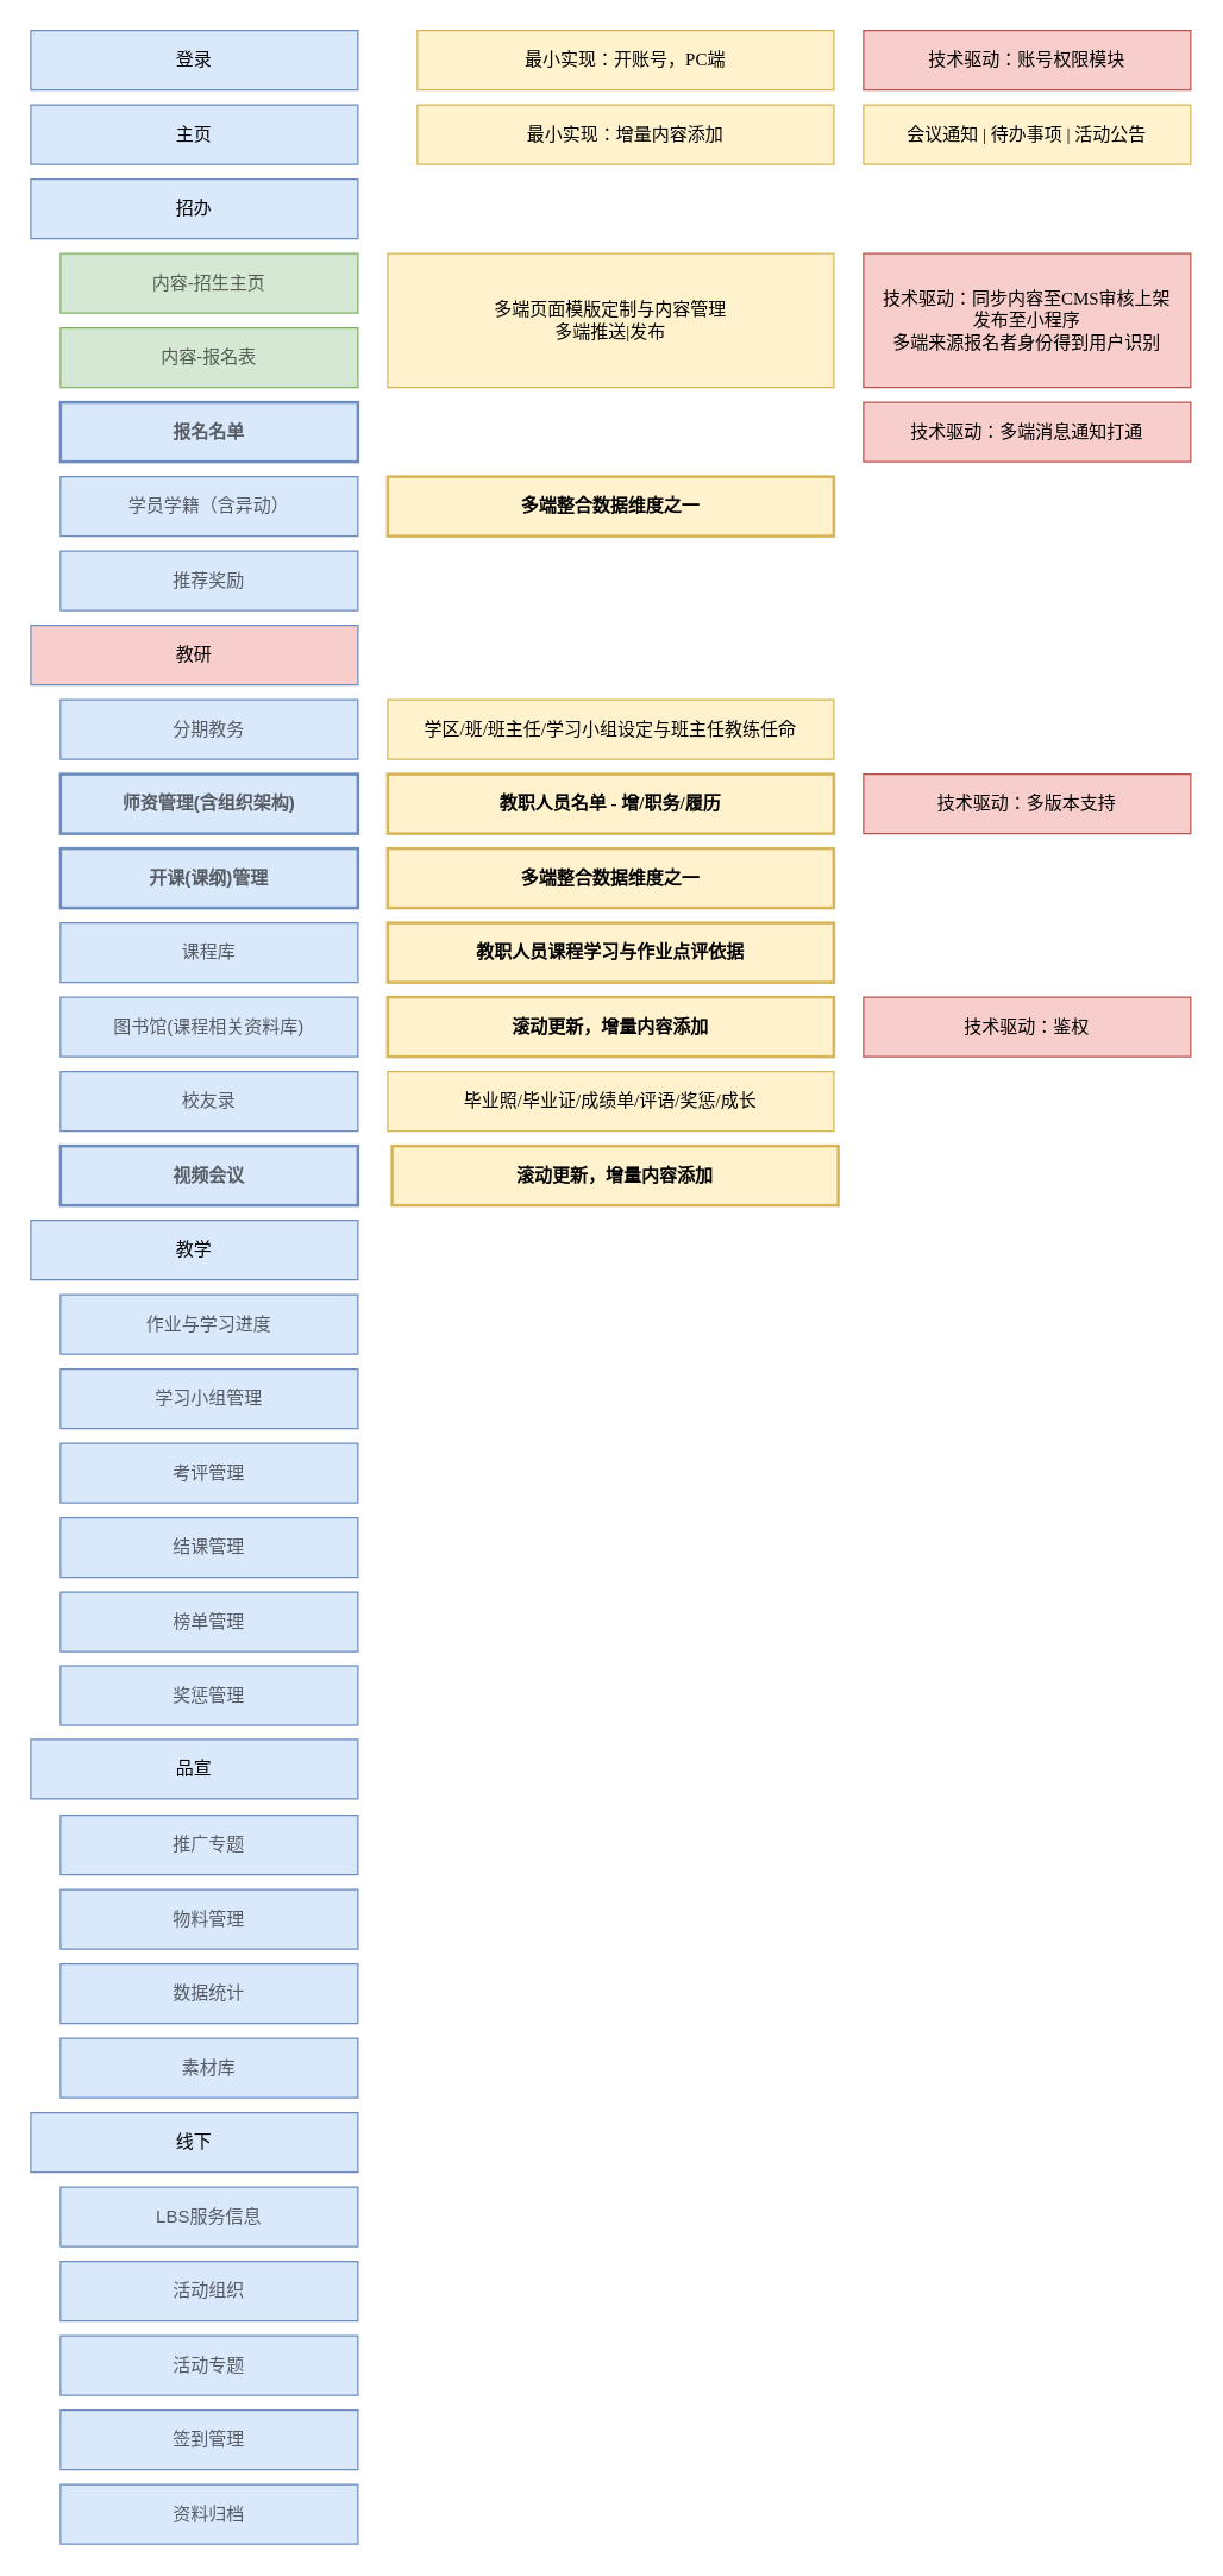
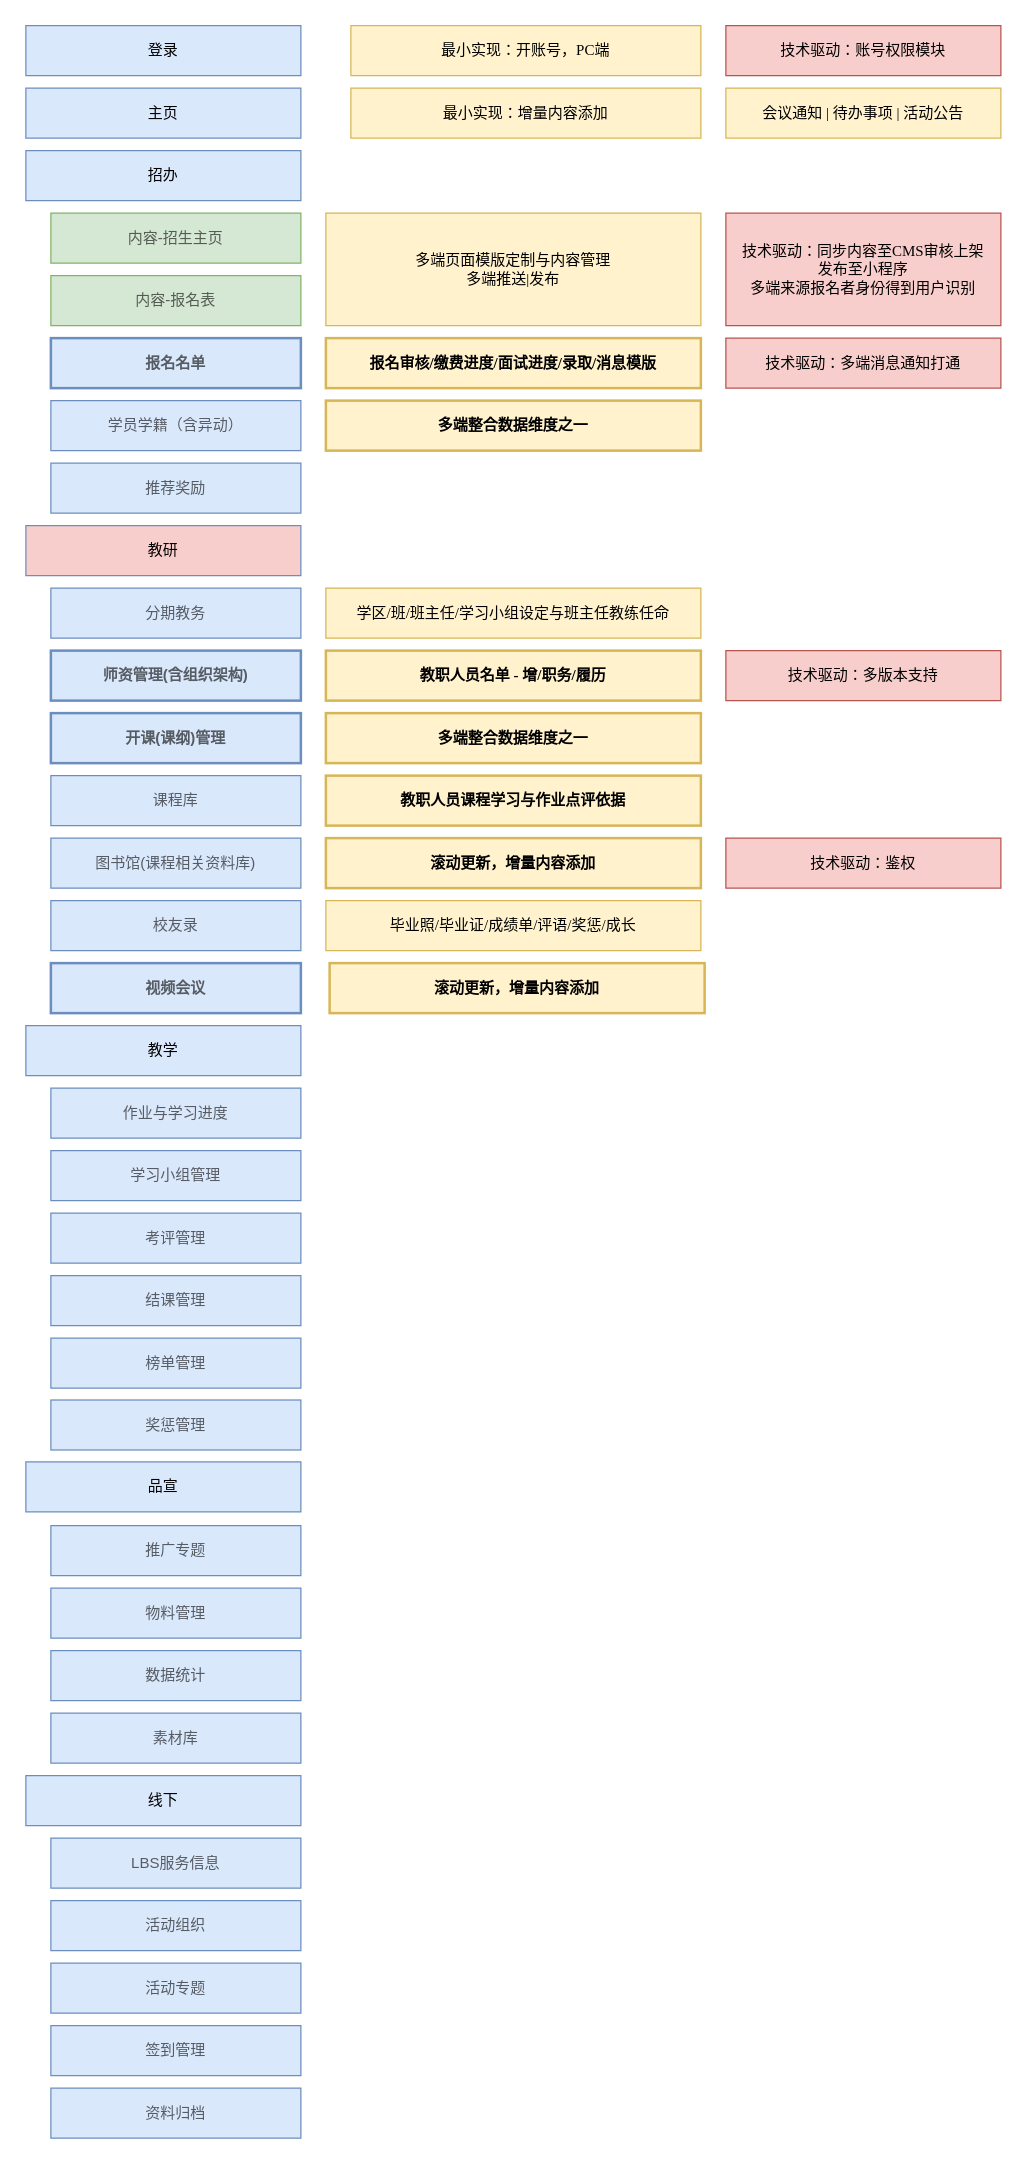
  <mxCell id="0" />
  <mxCell id="1" parent="0" />
  <mxCell id="2" value="&lt;div&gt;多端页面模版定制与内容管理&lt;/div&gt;&lt;div&gt;多端推送|发布&lt;/div&gt;" style="rounded=0;whiteSpace=wrap;html=1;fontFamily=Garamond;fillColor=#fff2cc;strokeColor=#d6b656;" vertex="1" parent="1"><mxGeometry x="260" y="170" width="300" height="90" as="geometry" /></mxCell>
  <mxCell id="3" value="招办" style="rounded=0;whiteSpace=wrap;html=1;fillColor=#dae8fc;strokeColor=#6c8ebf;" parent="1" vertex="1"><mxGeometry x="20" y="120" width="220" height="40" as="geometry" /></mxCell>
  <mxCell id="4" value="教研" style="rounded=0;whiteSpace=wrap;html=1;fillColor=#f8cecc;strokeColor=#6c8ebf;" parent="1" vertex="1"><mxGeometry x="20" y="420" width="220" height="40" as="geometry" /></mxCell>
  <mxCell id="5" value="品宣" style="rounded=0;whiteSpace=wrap;html=1;fillColor=#dae8fc;strokeColor=#6c8ebf;" parent="1" vertex="1"><mxGeometry x="20" y="1169" width="220" height="40" as="geometry" /></mxCell>
  <mxCell id="6" value="线下" style="rounded=0;whiteSpace=wrap;html=1;fillColor=#dae8fc;strokeColor=#6c8ebf;" parent="1" vertex="1"><mxGeometry x="20" y="1420" width="220" height="40" as="geometry" /></mxCell>
  <mxCell id="7" value="内容-招生主页" style="text;html=1;strokeColor=#82b366;fillColor=#d5e8d4;align=center;verticalAlign=middle;whiteSpace=wrap;rounded=0;textOpacity=60;" parent="1" vertex="1"><mxGeometry x="40" y="170" width="200" height="40" as="geometry" /></mxCell>
  <mxCell id="8" value="内容-报名表" style="text;html=1;strokeColor=#82b366;fillColor=#d5e8d4;align=center;verticalAlign=middle;whiteSpace=wrap;rounded=0;textOpacity=60;" parent="1" vertex="1"><mxGeometry x="40" y="220" width="200" height="40" as="geometry" /></mxCell>
  <mxCell id="9" value="学员学籍（含异动）" style="text;html=1;strokeColor=#6c8ebf;fillColor=#dae8fc;align=center;verticalAlign=middle;whiteSpace=wrap;rounded=0;textOpacity=60;" parent="1" vertex="1"><mxGeometry x="40" y="320" width="200" height="40" as="geometry" /></mxCell>
  <mxCell id="10" value="分期教务" style="text;html=1;strokeColor=#6c8ebf;fillColor=#dae8fc;align=center;verticalAlign=middle;whiteSpace=wrap;rounded=0;textOpacity=60;" vertex="1" parent="1"><mxGeometry x="40" y="470" width="200" height="40" as="geometry" /></mxCell>
  <mxCell id="11" value="师资管理(含组织架构)" style="text;html=1;strokeColor=#6c8ebf;fillColor=#dae8fc;align=center;verticalAlign=middle;whiteSpace=wrap;rounded=0;fontStyle=1;strokeWidth=2;textOpacity=60;" vertex="1" parent="1"><mxGeometry x="40" y="520" width="200" height="40" as="geometry" /></mxCell>
  <mxCell id="12" value="课程库" style="text;html=1;strokeColor=#6c8ebf;fillColor=#dae8fc;align=center;verticalAlign=middle;whiteSpace=wrap;rounded=0;textOpacity=60;" vertex="1" parent="1"><mxGeometry x="40" y="620" width="200" height="40" as="geometry" /></mxCell>
  <mxCell id="13" value="开课(课纲)管理" style="text;html=1;strokeColor=#6c8ebf;fillColor=#dae8fc;align=center;verticalAlign=middle;whiteSpace=wrap;rounded=0;strokeWidth=2;fontStyle=1;textOpacity=60;" vertex="1" parent="1"><mxGeometry x="40" y="570" width="200" height="40" as="geometry" /></mxCell>
  <mxCell id="14" value="报名名单" style="text;html=1;strokeColor=#6c8ebf;fillColor=#dae8fc;align=center;verticalAlign=middle;whiteSpace=wrap;rounded=0;strokeWidth=2;fontStyle=1;textOpacity=60;" vertex="1" parent="1"><mxGeometry x="40" y="270" width="200" height="40" as="geometry" /></mxCell>
+ <mxCell id="15" value="报名审核/缴费进度/面试进度/录取/消息模版&lt;div style=&quot;text-align: left&quot;&gt;&lt;/div&gt;" style="rounded=0;whiteSpace=wrap;html=1;fontFamily=Garamond;fillColor=#fff2cc;strokeColor=#d6b656;strokeWidth=2;fontStyle=1" vertex="1" parent="1"><mxGeometry x="260" y="270" width="300" height="40" as="geometry" /></mxCell>
  <mxCell id="16" value="技术驱动：多端消息通知打通&lt;div style=&quot;text-align: left&quot;&gt;&lt;/div&gt;" style="rounded=0;whiteSpace=wrap;html=1;fontFamily=Garamond;fillColor=#f8cecc;strokeColor=#b85450;" vertex="1" parent="1"><mxGeometry x="580" y="270" width="220" height="40" as="geometry" /></mxCell>
  <mxCell id="17" value="登录" style="rounded=0;whiteSpace=wrap;html=1;fillColor=#dae8fc;strokeColor=#6c8ebf;" vertex="1" parent="1"><mxGeometry x="20" y="20" width="220" height="40" as="geometry" /></mxCell>
  <mxCell id="18" value="最小实现：开账号，PC端&lt;div style=&quot;text-align: left&quot;&gt;&lt;/div&gt;" style="rounded=0;whiteSpace=wrap;html=1;fontFamily=Garamond;fillColor=#fff2cc;strokeColor=#d6b656;" vertex="1" parent="1"><mxGeometry x="280" y="20" width="280" height="40" as="geometry" /></mxCell>
  <mxCell id="19" value="技术驱动：账号权限模块&lt;div style=&quot;text-align: left&quot;&gt;&lt;/div&gt;" style="rounded=0;whiteSpace=wrap;html=1;fontFamily=Garamond;fillColor=#f8cecc;strokeColor=#b85450;" vertex="1" parent="1"><mxGeometry x="580" y="20" width="220" height="40" as="geometry" /></mxCell>
  <mxCell id="20" value="技术驱动：同步内容至CMS审核上架&lt;br&gt;发布至小程序&lt;br&gt;多端来源报名者身份得到用户识别&lt;br&gt;&lt;div style=&quot;text-align: left&quot;&gt;&lt;/div&gt;" style="rounded=0;whiteSpace=wrap;html=1;fontFamily=Garamond;fillColor=#f8cecc;strokeColor=#b85450;" vertex="1" parent="1"><mxGeometry x="580" y="170" width="220" height="90" as="geometry" /></mxCell>
  <mxCell id="21" value="学区/班/班主任/学习小组设定与班主任教练任命&lt;div style=&quot;text-align: left&quot;&gt;&lt;/div&gt;" style="rounded=0;whiteSpace=wrap;html=1;fontFamily=Garamond;fillColor=#fff2cc;strokeColor=#d6b656;" vertex="1" parent="1"><mxGeometry x="260" y="470" width="300" height="40" as="geometry" /></mxCell>
  <mxCell id="22" value="教职人员名单 - 增/职务/履历&lt;div style=&quot;text-align: left&quot;&gt;&lt;/div&gt;" style="rounded=0;whiteSpace=wrap;html=1;fontFamily=Garamond;fillColor=#fff2cc;strokeColor=#d6b656;strokeWidth=2;fontStyle=1" vertex="1" parent="1"><mxGeometry x="260" y="520" width="300" height="40" as="geometry" /></mxCell>
  <mxCell id="23" value="主页" style="rounded=0;whiteSpace=wrap;html=1;fillColor=#dae8fc;strokeColor=#6c8ebf;" vertex="1" parent="1"><mxGeometry x="20" y="70" width="220" height="40" as="geometry" /></mxCell>
  <mxCell id="24" value="最小实现：增量内容添加&lt;div style=&quot;text-align: left&quot;&gt;&lt;/div&gt;" style="rounded=0;whiteSpace=wrap;html=1;fontFamily=Garamond;fillColor=#fff2cc;strokeColor=#d6b656;" vertex="1" parent="1"><mxGeometry x="280" y="70" width="280" height="40" as="geometry" /></mxCell>
  <mxCell id="25" value="会议通知 | 待办事项 | 活动公告&lt;div style=&quot;text-align: left&quot;&gt;&lt;/div&gt;" style="rounded=0;whiteSpace=wrap;html=1;fontFamily=Garamond;fillColor=#fff2cc;strokeColor=#d6b656;" vertex="1" parent="1"><mxGeometry x="580" y="70" width="220" height="40" as="geometry" /></mxCell>
  <mxCell id="26" value="技术驱动：多版本支持&lt;div style=&quot;text-align: left&quot;&gt;&lt;/div&gt;" style="rounded=0;whiteSpace=wrap;html=1;fontFamily=Garamond;fillColor=#f8cecc;strokeColor=#b85450;" vertex="1" parent="1"><mxGeometry x="580" y="520" width="220" height="40" as="geometry" /></mxCell>
  <mxCell id="27" value="图书馆(课程相关资料库)" style="text;html=1;strokeColor=#6c8ebf;fillColor=#dae8fc;align=center;verticalAlign=middle;whiteSpace=wrap;rounded=0;textOpacity=60;" vertex="1" parent="1"><mxGeometry x="40" y="670" width="200" height="40" as="geometry" /></mxCell>
  <mxCell id="28" value="多端整合数据维度之一&lt;div style=&quot;text-align: left&quot;&gt;&lt;/div&gt;" style="rounded=0;whiteSpace=wrap;html=1;fontFamily=Garamond;fillColor=#fff2cc;strokeColor=#d6b656;strokeWidth=2;fontStyle=1" vertex="1" parent="1"><mxGeometry x="260" y="570" width="300" height="40" as="geometry" /></mxCell>
  <mxCell id="29" value="多端整合数据维度之一&lt;div style=&quot;text-align: left&quot;&gt;&lt;/div&gt;" style="rounded=0;whiteSpace=wrap;html=1;fontFamily=Garamond;fillColor=#fff2cc;strokeColor=#d6b656;strokeWidth=2;fontStyle=1" vertex="1" parent="1"><mxGeometry x="260" y="320" width="300" height="40" as="geometry" /></mxCell>
  <mxCell id="30" value="教职人员课程学习与作业点评依据&lt;div style=&quot;text-align: left&quot;&gt;&lt;/div&gt;" style="rounded=0;whiteSpace=wrap;html=1;fontFamily=Garamond;fillColor=#fff2cc;strokeColor=#d6b656;strokeWidth=2;fontStyle=1" vertex="1" parent="1"><mxGeometry x="260" y="620" width="300" height="40" as="geometry" /></mxCell>
  <mxCell id="31" value="滚动更新，增量内容添加&lt;div style=&quot;text-align: left&quot;&gt;&lt;/div&gt;" style="rounded=0;whiteSpace=wrap;html=1;fontFamily=Garamond;fillColor=#fff2cc;strokeColor=#d6b656;strokeWidth=2;fontStyle=1" vertex="1" parent="1"><mxGeometry x="260" y="670" width="300" height="40" as="geometry" /></mxCell>
  <mxCell id="32" value="技术驱动：鉴权&lt;div style=&quot;text-align: left&quot;&gt;&lt;/div&gt;" style="rounded=0;whiteSpace=wrap;html=1;fontFamily=Garamond;fillColor=#f8cecc;strokeColor=#b85450;" vertex="1" parent="1"><mxGeometry x="580" y="670" width="220" height="40" as="geometry" /></mxCell>
  <mxCell id="33" value="校友录" style="text;html=1;strokeColor=#6c8ebf;fillColor=#dae8fc;align=center;verticalAlign=middle;whiteSpace=wrap;rounded=0;textOpacity=60;" vertex="1" parent="1"><mxGeometry x="40" y="720" width="200" height="40" as="geometry" /></mxCell>
  <mxCell id="34" value="推荐奖励" style="text;html=1;strokeColor=#6c8ebf;fillColor=#dae8fc;align=center;verticalAlign=middle;whiteSpace=wrap;rounded=0;textOpacity=60;" vertex="1" parent="1"><mxGeometry x="40" y="370" width="200" height="40" as="geometry" /></mxCell>
  <mxCell id="35" value="毕业照/毕业证/成绩单/评语/奖惩/成长&lt;div style=&quot;text-align: left&quot;&gt;&lt;/div&gt;" style="rounded=0;whiteSpace=wrap;html=1;fontFamily=Garamond;fillColor=#fff2cc;strokeColor=#d6b656;" vertex="1" parent="1"><mxGeometry x="260" y="720" width="300" height="40" as="geometry" /></mxCell>
  <mxCell id="36" value="教学" style="rounded=0;whiteSpace=wrap;html=1;fillColor=#dae8fc;strokeColor=#6c8ebf;" vertex="1" parent="1"><mxGeometry x="20" y="820" width="220" height="40" as="geometry" /></mxCell>
  <mxCell id="37" value="视频会议" style="text;html=1;strokeColor=#6c8ebf;fillColor=#dae8fc;align=center;verticalAlign=middle;whiteSpace=wrap;rounded=0;textOpacity=60;fontStyle=1;strokeWidth=2;" vertex="1" parent="1"><mxGeometry x="40" y="770" width="200" height="40" as="geometry" /></mxCell>
  <mxCell id="38" value="作业与学习进度" style="text;html=1;strokeColor=#6c8ebf;fillColor=#dae8fc;align=center;verticalAlign=middle;whiteSpace=wrap;rounded=0;textOpacity=60;" vertex="1" parent="1"><mxGeometry x="40" y="870" width="200" height="40" as="geometry" /></mxCell>
  <mxCell id="39" value="学习小组管理" style="text;html=1;strokeColor=#6c8ebf;fillColor=#dae8fc;align=center;verticalAlign=middle;whiteSpace=wrap;rounded=0;textOpacity=60;" vertex="1" parent="1"><mxGeometry x="40" y="920" width="200" height="40" as="geometry" /></mxCell>
  <mxCell id="40" value="考评管理" style="text;html=1;strokeColor=#6c8ebf;fillColor=#dae8fc;align=center;verticalAlign=middle;whiteSpace=wrap;rounded=0;textOpacity=60;" vertex="1" parent="1"><mxGeometry x="40" y="970" width="200" height="40" as="geometry" /></mxCell>
  <mxCell id="41" value="结课管理" style="text;html=1;strokeColor=#6c8ebf;fillColor=#dae8fc;align=center;verticalAlign=middle;whiteSpace=wrap;rounded=0;textOpacity=60;" vertex="1" parent="1"><mxGeometry x="40" y="1020" width="200" height="40" as="geometry" /></mxCell>
  <mxCell id="42" value="榜单管理" style="text;html=1;strokeColor=#6c8ebf;fillColor=#dae8fc;align=center;verticalAlign=middle;whiteSpace=wrap;rounded=0;textOpacity=60;" vertex="1" parent="1"><mxGeometry x="40" y="1070" width="200" height="40" as="geometry" /></mxCell>
  <mxCell id="43" value="奖惩管理" style="text;html=1;strokeColor=#6c8ebf;fillColor=#dae8fc;align=center;verticalAlign=middle;whiteSpace=wrap;rounded=0;textOpacity=60;" vertex="1" parent="1"><mxGeometry x="40" y="1119.5" width="200" height="40" as="geometry" /></mxCell>
  <mxCell id="44" value="推广专题" style="text;html=1;strokeColor=#6c8ebf;fillColor=#dae8fc;align=center;verticalAlign=middle;whiteSpace=wrap;rounded=0;textOpacity=60;" vertex="1" parent="1"><mxGeometry x="40" y="1220" width="200" height="40" as="geometry" /></mxCell>
  <mxCell id="45" value="物料管理" style="text;html=1;strokeColor=#6c8ebf;fillColor=#dae8fc;align=center;verticalAlign=middle;whiteSpace=wrap;rounded=0;textOpacity=60;" vertex="1" parent="1"><mxGeometry x="40" y="1270" width="200" height="40" as="geometry" /></mxCell>
  <mxCell id="46" value="数据统计" style="text;html=1;strokeColor=#6c8ebf;fillColor=#dae8fc;align=center;verticalAlign=middle;whiteSpace=wrap;rounded=0;textOpacity=60;" vertex="1" parent="1"><mxGeometry x="40" y="1320" width="200" height="40" as="geometry" /></mxCell>
  <mxCell id="47" value="素材库" style="text;html=1;strokeColor=#6c8ebf;fillColor=#dae8fc;align=center;verticalAlign=middle;whiteSpace=wrap;rounded=0;textOpacity=60;" vertex="1" parent="1"><mxGeometry x="40" y="1370" width="200" height="40" as="geometry" /></mxCell>
  <mxCell id="48" value="LBS服务信息" style="text;html=1;strokeColor=#6c8ebf;fillColor=#dae8fc;align=center;verticalAlign=middle;whiteSpace=wrap;rounded=0;textOpacity=60;" vertex="1" parent="1"><mxGeometry x="40" y="1470" width="200" height="40" as="geometry" /></mxCell>
  <mxCell id="49" value="活动组织" style="text;html=1;strokeColor=#6c8ebf;fillColor=#dae8fc;align=center;verticalAlign=middle;whiteSpace=wrap;rounded=0;textOpacity=60;" vertex="1" parent="1"><mxGeometry x="40" y="1520" width="200" height="40" as="geometry" /></mxCell>
  <mxCell id="50" value="活动专题" style="text;html=1;strokeColor=#6c8ebf;fillColor=#dae8fc;align=center;verticalAlign=middle;whiteSpace=wrap;rounded=0;textOpacity=60;" vertex="1" parent="1"><mxGeometry x="40" y="1570" width="200" height="40" as="geometry" /></mxCell>
  <mxCell id="51" value="签到管理" style="text;html=1;strokeColor=#6c8ebf;fillColor=#dae8fc;align=center;verticalAlign=middle;whiteSpace=wrap;rounded=0;textOpacity=60;" vertex="1" parent="1"><mxGeometry x="40" y="1620" width="200" height="40" as="geometry" /></mxCell>
  <mxCell id="52" value="资料归档" style="text;html=1;strokeColor=#6c8ebf;fillColor=#dae8fc;align=center;verticalAlign=middle;whiteSpace=wrap;rounded=0;textOpacity=60;" vertex="1" parent="1"><mxGeometry x="40" y="1670" width="200" height="40" as="geometry" /></mxCell>
  <mxCell id="53" value="滚动更新，增量内容添加&lt;div style=&quot;text-align: left&quot;&gt;&lt;/div&gt;" style="rounded=0;whiteSpace=wrap;html=1;fontFamily=Garamond;fillColor=#fff2cc;strokeColor=#d6b656;strokeWidth=2;fontStyle=1" vertex="1" parent="1"><mxGeometry x="263" y="770" width="300" height="40" as="geometry" /></mxCell>
